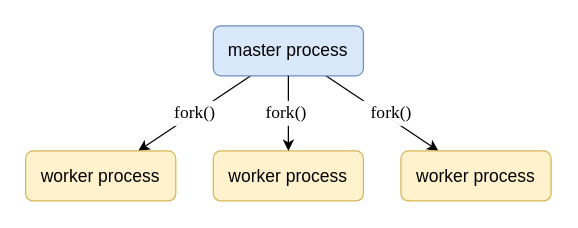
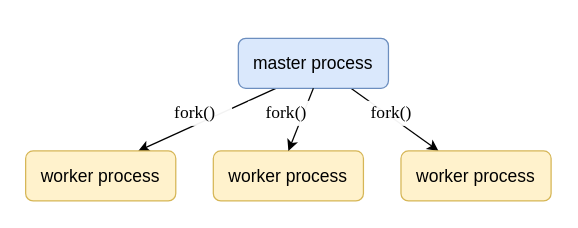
  <mxCell id="0" />
  <mxCell id="1" parent="0" />
  <mxCell id="2" style="edgeStyle=none;rounded=0;orthogonalLoop=1;jettySize=auto;html=1;exitX=0.75;exitY=1;exitDx=0;exitDy=0;entryX=0.25;entryY=0;entryDx=0;entryDy=0;fontSize=14;" parent="1" source="4" target="6" edge="1"><mxGeometry relative="1" as="geometry" /></mxCell>
  <mxCell id="3" style="edgeStyle=none;rounded=0;orthogonalLoop=1;jettySize=auto;html=1;exitX=0.25;exitY=1;exitDx=0;exitDy=0;entryX=0.75;entryY=0;entryDx=0;entryDy=0;fontSize=14;" parent="1" source="4" target="7" edge="1"><mxGeometry relative="1" as="geometry" /></mxCell>
- <mxCell id="4" value="&lt;font style=&quot;font-size: 14px;&quot;&gt;master process&lt;/font&gt;" style="rounded=1;whiteSpace=wrap;html=1;fillColor=#dae8fc;strokeColor=#6c8ebf;fontSize=14;" parent="1" vertex="1"><mxGeometry x="170" y="20" width="120" height="40" as="geometry" /></mxCell>
+ <mxCell id="4" value="&lt;font style=&quot;font-size: 14px;&quot;&gt;master process&lt;/font&gt;" style="rounded=1;whiteSpace=wrap;html=1;fillColor=#dae8fc;strokeColor=#6c8ebf;fontSize=14;" parent="1" vertex="1"><mxGeometry x="190" y="30" width="120" height="40" as="geometry" /></mxCell>
  <mxCell id="5" value="&lt;font style=&quot;font-size: 14px&quot;&gt;worker process&lt;/font&gt;" style="rounded=1;whiteSpace=wrap;html=1;fillColor=#fff2cc;strokeColor=#d6b656;fontSize=14;" parent="1" vertex="1"><mxGeometry x="170" y="120" width="120" height="40" as="geometry" /></mxCell>
  <mxCell id="6" value="&lt;font style=&quot;font-size: 14px&quot;&gt;worker process&lt;/font&gt;" style="rounded=1;whiteSpace=wrap;html=1;fillColor=#fff2cc;strokeColor=#d6b656;fontSize=14;" parent="1" vertex="1"><mxGeometry x="320" y="120" width="120" height="40" as="geometry" /></mxCell>
  <mxCell id="7" value="&lt;font style=&quot;font-size: 14px&quot;&gt;worker process&lt;/font&gt;" style="rounded=1;whiteSpace=wrap;html=1;fillColor=#fff2cc;strokeColor=#d6b656;fontSize=14;" parent="1" vertex="1"><mxGeometry x="20" y="120" width="120" height="40" as="geometry" /></mxCell>
  <mxCell id="8" value="" style="endArrow=classic;html=1;fontSize=14;exitX=0.5;exitY=1;exitDx=0;exitDy=0;entryX=0.5;entryY=0;entryDx=0;entryDy=0;" parent="1" source="4" target="5" edge="1"><mxGeometry width="50" height="50" relative="1" as="geometry"><mxPoint x="360" y="210" as="sourcePoint" /><mxPoint x="410" y="160" as="targetPoint" /></mxGeometry></mxCell>
  <mxCell id="9" value="fork()" style="text;html=1;align=center;verticalAlign=middle;resizable=0;points=[];autosize=1;fontSize=14;fillColor=#FFFFFF;opacity=95;fontFamily=Verdana;" parent="1" vertex="1"><mxGeometry x="125" y="80" width="60" height="20" as="geometry" /></mxCell>
  <mxCell id="10" value="fork()" style="text;html=1;align=center;verticalAlign=middle;resizable=0;points=[];autosize=1;fontSize=14;fillColor=#FFFFFF;opacity=95;fontFamily=Verdana;" parent="1" vertex="1"><mxGeometry x="198" y="80" width="60" height="20" as="geometry" /></mxCell>
  <mxCell id="11" value="fork()" style="text;html=1;align=center;verticalAlign=middle;resizable=0;points=[];autosize=1;fontSize=14;fillColor=#FFFFFF;opacity=95;fontFamily=Verdana;" parent="1" vertex="1"><mxGeometry x="282" y="80" width="60" height="20" as="geometry" /></mxCell>
